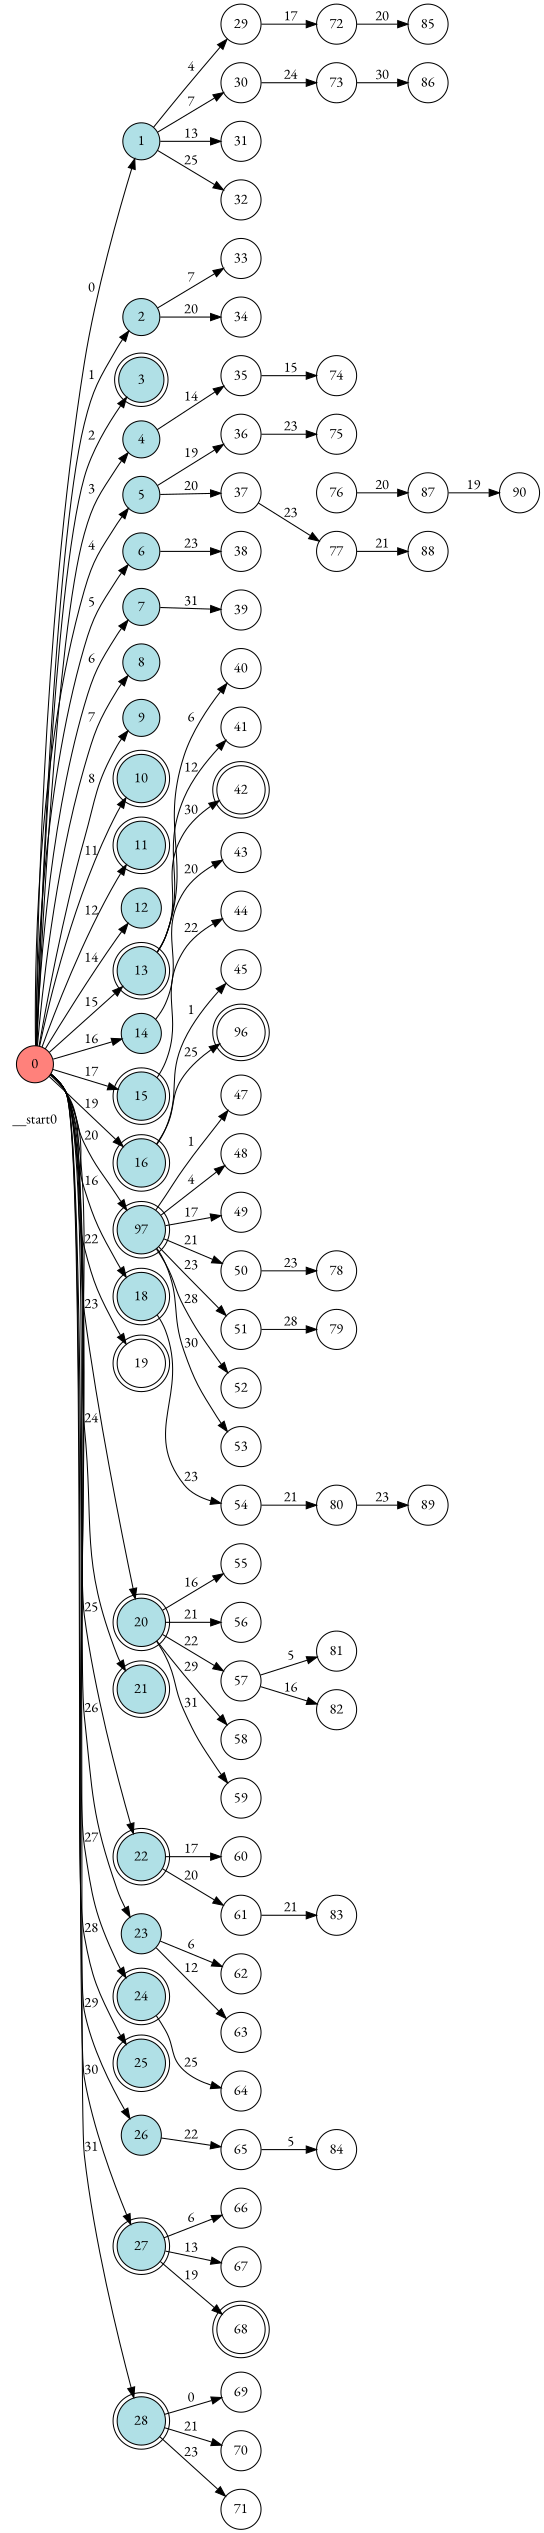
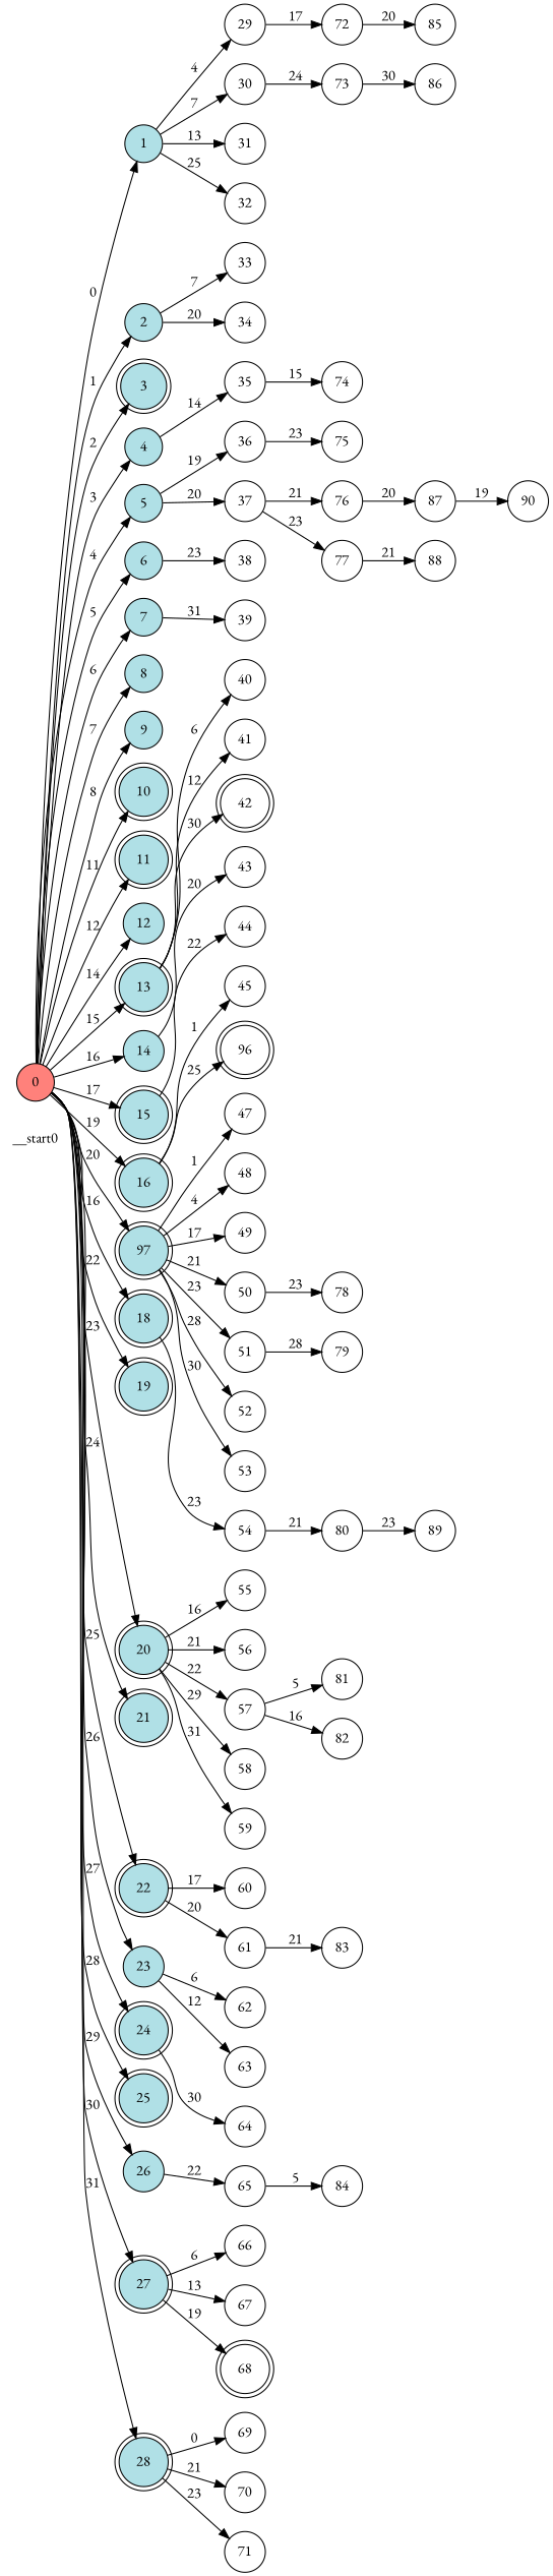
  digraph {
    fontname="EB Garamond"
    rankdir=LR
    node [fontname="EB Garamond" shape=circle color=black fillcolor=white style=filled]
    edge [fontname="EB Garamond"]
    __start0 [shape=none color="" fillcolor="" style=""]
    n2 [fillcolor="#ff817b" label=0]
    n3 [fillcolor=powderblue label=1]
    n4 [fillcolor=powderblue label=2]
    n5 [fillcolor=powderblue label=3 shape=doublecircle style="rounded,filled"]
    n6 [fillcolor=powderblue label=4]
    n7 [fillcolor=powderblue label=5]
    n8 [fillcolor=powderblue label=6]
    n9 [fillcolor=powderblue label=7]
    n10 [fillcolor=powderblue label=8]
    n11 [fillcolor=powderblue label=9]
    n12 [fillcolor=powderblue label=10 shape=doublecircle style="rounded,filled"]
    n13 [fillcolor=powderblue label=11 shape=doublecircle style="rounded,filled"]
    n14 [fillcolor=powderblue label=12]
    n15 [fillcolor=powderblue label=13 shape=doublecircle style="rounded,filled"]
    n16 [fillcolor=powderblue label=14]
    n17 [fillcolor=powderblue label=15 shape=doublecircle style="rounded,filled"]
    n18 [fillcolor=powderblue label=16 shape=doublecircle style="rounded,filled"]
    n19 [fillcolor=powderblue label=97 shape=doublecircle style="rounded,filled"]
    n20 [fillcolor=powderblue label=18 shape=doublecircle style="rounded,filled"]
-   n21 [label=19 shape=doublecircle style="rounded,filled"]
+   n21 [fillcolor=powderblue label=19 shape=doublecircle style="rounded,filled"]
    n22 [fillcolor=powderblue label=20 shape=doublecircle style="rounded,filled"]
    n23 [fillcolor=powderblue label=21 shape=doublecircle style="rounded,filled"]
    n24 [fillcolor=powderblue label=22 shape=doublecircle style="rounded,filled"]
    n25 [fillcolor=powderblue label=23]
    n26 [fillcolor=powderblue label=24 shape=doublecircle style="rounded,filled"]
    n27 [fillcolor=powderblue label=25 shape=doublecircle style="rounded,filled"]
    n28 [fillcolor=powderblue label=26]
    n29 [fillcolor=powderblue label=27 shape=doublecircle style="rounded,filled"]
    n30 [fillcolor=powderblue label=28 shape=doublecircle style="rounded,filled"]
    n31 [label=29]
    n32 [label=30]
    n33 [label=31]
    n34 [label=32]
    n35 [label=33]
    n36 [label=34]
    n37 [label=35]
    n38 [label=36]
    n39 [label=37]
    n40 [label=38]
    n41 [label=39]
    n42 [label=40]
    n43 [label=41]
    n44 [label=42 shape=doublecircle style="rounded,filled"]
    n45 [label=43]
    n46 [label=44]
    n47 [label=45]
    n48 [label=96 shape=doublecircle style="rounded,filled"]
    n49 [label=47]
    n50 [label=48]
    n51 [label=49]
    n52 [label=50]
    n53 [label=51]
    n54 [label=52]
    n55 [label=53]
    n56 [label=54]
    n57 [label=55]
    n58 [label=56]
    n59 [label=57]
    n60 [label=58]
    n61 [label=59]
    n62 [label=60]
    n63 [label=61]
    n64 [label=62]
    n65 [label=63]
    n66 [label=64]
    n67 [label=65]
    n68 [label=66]
    n69 [label=67]
    n70 [label=68 shape=doublecircle style="rounded,filled"]
    n71 [label=69]
    n72 [label=70]
    n73 [label=71]
    n74 [label=72]
    n75 [label=73]
    n76 [label=74]
    n77 [label=75]
    n78 [label=76]
    n79 [label=77]
    n80 [label=78]
    n81 [label=79]
    n82 [label=80]
    n83 [label=81]
    n84 [label=82]
    n85 [label=83]
    n86 [label=84]
    n87 [label=85]
    n88 [label=86]
    n89 [label=87]
    n90 [label=88]
    n91 [label=89]
    n92 [label=90]
    n2 -> n3 [label=0]
    n2 -> n4 [label=1]
    n2 -> n5 [label=2]
    n2 -> n6 [label=3]
    n2 -> n7 [label=4]
    n2 -> n8 [label=5]
    n2 -> n9 [label=6]
    n2 -> n10 [label=7]
    n2 -> n11 [label=8]
    n2 -> n12 [label=11]
    n2 -> n13 [label=12]
    n2 -> n14 [label=14]
    n2 -> n15 [label=15]
    n2 -> n16 [label=16]
    n2 -> n17 [label=17]
    n2 -> n18 [label=19]
    n2 -> n19 [label=20]
    n2 -> n20 [label=16]
    n2 -> n21 [label=22]
    n2 -> n22 [label=23]
    n2 -> n23 [label=24]
    n2 -> n24 [label=25]
    n2 -> n25 [label=26]
    n2 -> n26 [label=27]
    n2 -> n27 [label=28]
    n2 -> n28 [label=29]
    n2 -> n29 [label=30]
    n2 -> n30 [label=31]
    n3 -> n31 [label=4]
    n3 -> n32 [label=7]
    n3 -> n33 [label=13]
    n3 -> n34 [label=25]
    n4 -> n35 [label=7]
    n4 -> n36 [label=20]
    n6 -> n37 [label=14]
    n7 -> n38 [label=19]
    n7 -> n39 [label=20]
    n8 -> n40 [label=23]
    n9 -> n41 [label=31]
    n15 -> n42 [label=6]
    n15 -> n43 [label=12]
    n15 -> n44 [label=30]
    n16 -> n45 [label=20]
    n17 -> n46 [label=22]
    n18 -> n47 [label=1]
    n18 -> n48 [label=25]
    n19 -> n49 [label=1]
    n19 -> n50 [label=4]
    n19 -> n51 [label=17]
    n19 -> n52 [label=21]
    n19 -> n53 [label=23]
    n19 -> n54 [label=28]
    n19 -> n55 [label=30]
    n20 -> n56 [label=23]
    n22 -> n57 [label=16]
    n22 -> n58 [label=21]
    n22 -> n59 [label=22]
    n22 -> n60 [label=29]
    n22 -> n61 [label=31]
    n24 -> n62 [label=17]
    n24 -> n63 [label=20]
    n25 -> n64 [label=6]
    n25 -> n65 [label=12]
-   n26 -> n66 [label=25]
+   n26 -> n66 [label=30]
    n28 -> n67 [label=22]
    n29 -> n68 [label=6]
    n29 -> n69 [label=13]
    n29 -> n70 [label=19]
    n30 -> n71 [label=0]
    n30 -> n72 [label=21]
    n30 -> n73 [label=23]
    n31 -> n74 [label=17]
    n32 -> n75 [label=24]
    n37 -> n76 [label=15]
    n38 -> n77 [label=23]
+   n39 -> n78 [label=21]
    n39 -> n79 [label=23]
    n52 -> n80 [label=23]
    n53 -> n81 [label=28]
    n56 -> n82 [label=21]
    n59 -> n83 [label=5]
    n59 -> n84 [label=16]
    n63 -> n85 [label=21]
    n67 -> n86 [label=5]
    n74 -> n87 [label=20]
    n75 -> n88 [label=30]
    n78 -> n89 [label=20]
    n79 -> n90 [label=21]
    n82 -> n91 [label=23]
    n89 -> n92 [label=19]
  }
